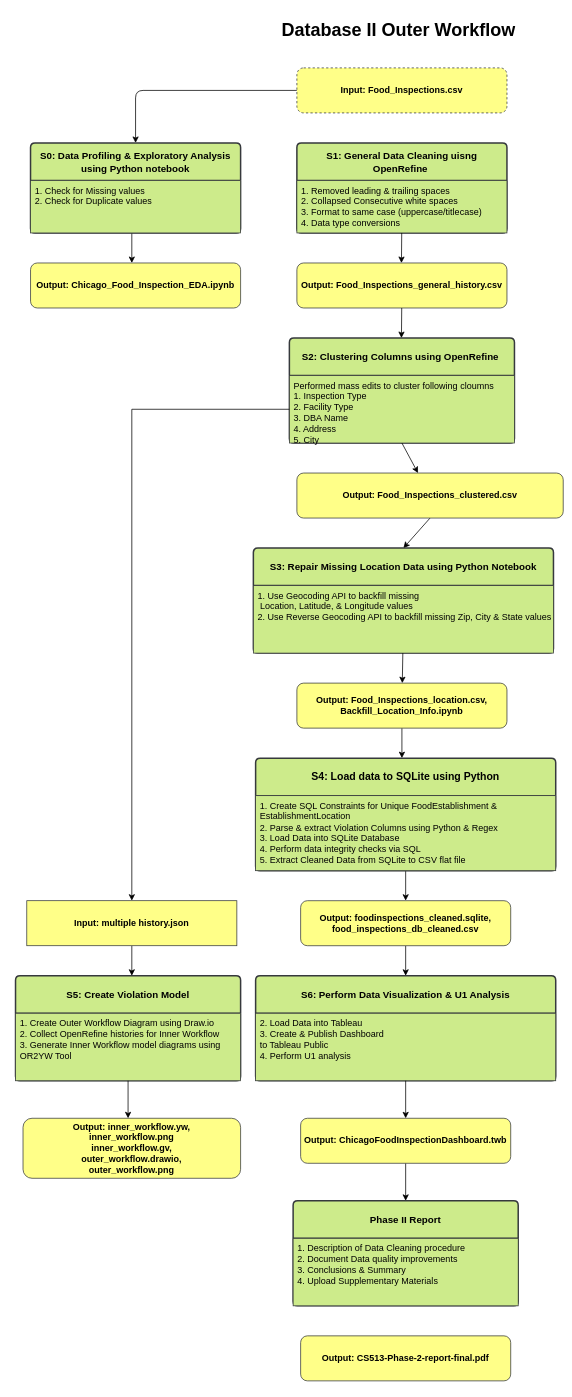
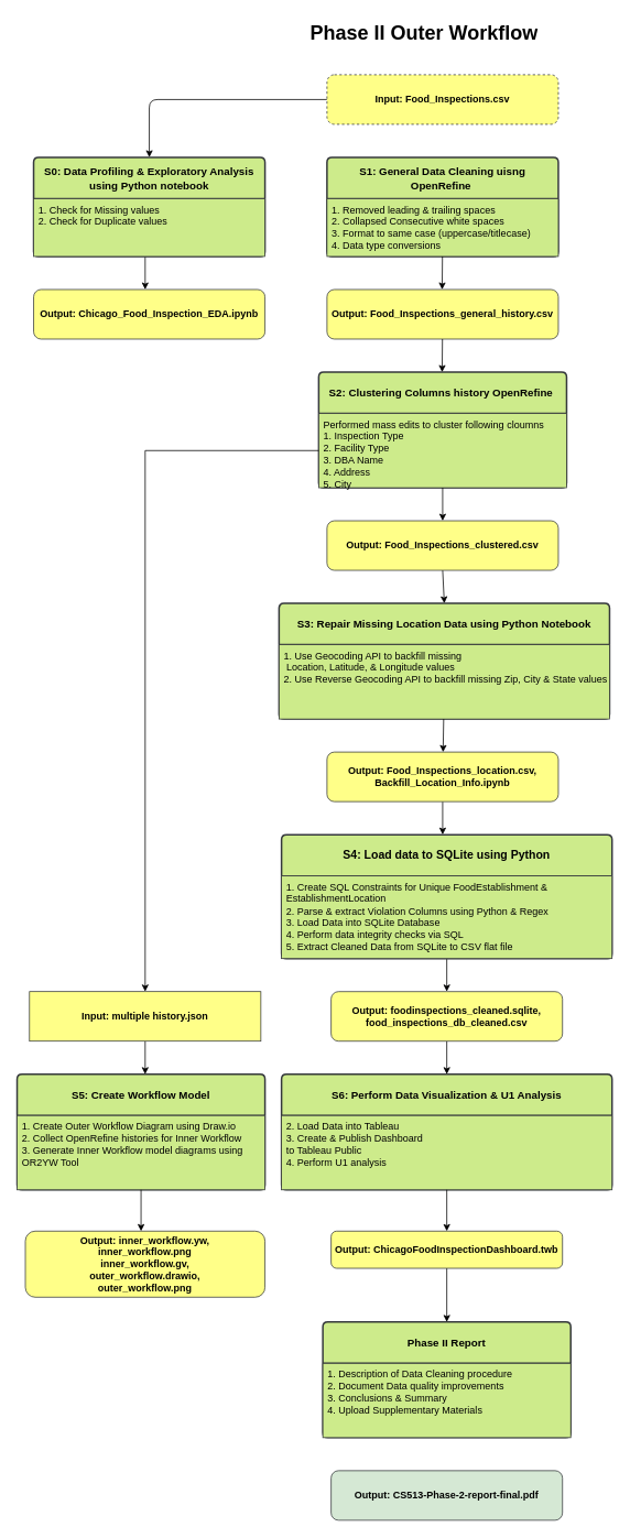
  <mxCell id="0" />
  <mxCell id="1" parent="0" />
  <mxCell id="2" style="edgeStyle=orthogonalEdgeStyle;rounded=1;html=1;entryX=0.5;entryY=0;entryDx=0;entryDy=0;" parent="1" source="3" target="11" edge="1"><mxGeometry relative="1" as="geometry"><mxPoint x="25" y="200" as="targetPoint" /></mxGeometry></mxCell>
  <mxCell id="3" value="&lt;b&gt;Input: Food_Inspections.csv&lt;/b&gt;" style="rounded=1;whiteSpace=wrap;html=1;fillColor=#ffff88;strokeColor=#36393d;dashed=1;" parent="1" vertex="1"><mxGeometry x="395" y="90" width="280" height="60" as="geometry" /></mxCell>
  <mxCell id="4" value="" style="edgeStyle=none;rounded=1;html=1;" parent="1" edge="1"><mxGeometry relative="1" as="geometry"><mxPoint x="175" y="310" as="sourcePoint" /><mxPoint x="175" y="350" as="targetPoint" /></mxGeometry></mxCell>
  <mxCell id="5" value="&lt;b&gt;Output: Food_Inspections_general_history.csv&lt;/b&gt;" style="rounded=1;whiteSpace=wrap;html=1;fillColor=#ffff88;strokeColor=#36393d;" parent="1" vertex="1"><mxGeometry x="395" y="350" width="280" height="60" as="geometry" /></mxCell>
  <mxCell id="6" style="edgeStyle=none;rounded=0;orthogonalLoop=1;jettySize=auto;html=1;exitX=0.5;exitY=1;exitDx=0;exitDy=0;" edge="1" parent="1" source="7"><mxGeometry relative="1" as="geometry"><mxPoint x="537" y="730" as="targetPoint" /></mxGeometry></mxCell>
- <mxCell id="7" value="&lt;b&gt;Output: Food_Inspections_clustered.csv&lt;/b&gt;" style="rounded=1;whiteSpace=wrap;html=1;fillColor=#ffff88;strokeColor=#36393d;" parent="1" vertex="1"><mxGeometry x="395" y="630" width="355" height="60" as="geometry" /></mxCell>
+ <mxCell id="7" value="&lt;b&gt;Output: Food_Inspections_clustered.csv&lt;/b&gt;" style="rounded=1;whiteSpace=wrap;html=1;fillColor=#ffff88;strokeColor=#36393d;" parent="1" vertex="1"><mxGeometry x="395" y="630" width="280" height="60" as="geometry" /></mxCell>
  <mxCell id="8" style="edgeStyle=none;rounded=0;orthogonalLoop=1;jettySize=auto;html=1;" edge="1" parent="1" source="9"><mxGeometry relative="1" as="geometry"><mxPoint x="535" y="1010" as="targetPoint" /></mxGeometry></mxCell>
  <mxCell id="9" value="&lt;b&gt;Output: Food_Inspections_location.csv,&lt;br&gt;Backfill_Location_Info.ipynb&lt;/b&gt;" style="rounded=1;whiteSpace=wrap;html=1;fillColor=#ffff88;strokeColor=#36393d;" parent="1" vertex="1"><mxGeometry x="395" y="910" width="280" height="60" as="geometry" /></mxCell>
  <mxCell id="10" value="&lt;b&gt;Output:&amp;nbsp;Chicago_Food_Inspection_EDA.ipynb&lt;/b&gt;" style="rounded=1;whiteSpace=wrap;html=1;fillColor=#ffff88;strokeColor=#36393d;" parent="1" vertex="1"><mxGeometry x="40" y="350" width="280" height="60" as="geometry" /></mxCell>
  <mxCell id="11" value="&lt;b&gt;&lt;font style=&quot;font-size: 13px;&quot;&gt;S0: Data Profiling &amp;amp; Exploratory Analysis using Python notebook&lt;/font&gt;&lt;/b&gt;" style="swimlane;childLayout=stackLayout;horizontal=1;startSize=50;horizontalStack=0;rounded=1;fontSize=14;fontStyle=0;strokeWidth=2;resizeParent=0;resizeLast=1;shadow=0;dashed=0;align=center;arcSize=4;whiteSpace=wrap;html=1;fillColor=#cdeb8b;strokeColor=#36393d;" vertex="1" parent="1"><mxGeometry x="40" y="190" width="280" height="120" as="geometry"><mxRectangle x="-325" y="-190" width="80" height="50" as="alternateBounds" /></mxGeometry></mxCell>
  <mxCell id="12" value="1. Check for Missing values&lt;br&gt;2.&amp;nbsp;Check for Duplicate values" style="align=left;strokeColor=#36393d;fillColor=#cdeb8b;spacingLeft=4;fontSize=12;verticalAlign=top;resizable=0;rotatable=0;part=1;html=1;" vertex="1" parent="11"><mxGeometry y="50" width="280" height="70" as="geometry" /></mxCell>
  <mxCell id="13" value="&lt;b&gt;&lt;font style=&quot;font-size: 13px;&quot;&gt;S1: General Data Cleaning uisng OpenRefine&amp;nbsp;&lt;/font&gt;&lt;/b&gt;" style="swimlane;childLayout=stackLayout;horizontal=1;startSize=50;horizontalStack=0;rounded=1;fontSize=14;fontStyle=0;strokeWidth=2;resizeParent=0;resizeLast=1;shadow=0;dashed=0;align=center;arcSize=4;whiteSpace=wrap;html=1;fillColor=#cdeb8b;strokeColor=#36393d;" vertex="1" parent="1"><mxGeometry x="395" y="190" width="280" height="120" as="geometry"><mxRectangle x="-325" y="-190" width="80" height="50" as="alternateBounds" /></mxGeometry></mxCell>
  <mxCell id="14" value="1.&amp;nbsp;Removed leading &amp;amp; trailing spaces&lt;br&gt;2.&amp;nbsp;Collapsed Consecutive white spaces&lt;br&gt;3.&amp;nbsp;Format to same case (uppercase/titlecase)&amp;nbsp;&lt;br&gt;4. Data type conversions" style="align=left;strokeColor=#36393d;fillColor=#cdeb8b;spacingLeft=4;fontSize=12;verticalAlign=top;resizable=0;rotatable=0;part=1;html=1;" vertex="1" parent="13"><mxGeometry y="50" width="280" height="70" as="geometry" /></mxCell>
- <mxCell id="15" value="&lt;h1&gt;Database II Outer Workflow&lt;/h1&gt;" style="text;html=1;strokeColor=none;fillColor=none;spacing=5;spacingTop=-20;whiteSpace=wrap;overflow=hidden;rounded=0;" vertex="1" parent="1"><mxGeometry x="370" y="20" width="360" height="40" as="geometry" /></mxCell>
- <mxCell id="16" value="&lt;b&gt;&lt;font style=&quot;font-size: 13px;&quot;&gt;S2: Clustering Columns using OpenRefine&amp;nbsp;&lt;/font&gt;&lt;/b&gt;" style="swimlane;childLayout=stackLayout;horizontal=1;startSize=50;horizontalStack=0;rounded=1;fontSize=14;fontStyle=0;strokeWidth=2;resizeParent=0;resizeLast=1;shadow=0;dashed=0;align=center;arcSize=4;whiteSpace=wrap;html=1;fillColor=#cdeb8b;strokeColor=#36393d;" vertex="1" parent="1"><mxGeometry x="385" y="450" width="300" height="140" as="geometry"><mxRectangle x="-325" y="-190" width="80" height="50" as="alternateBounds" /></mxGeometry></mxCell>
+ <mxCell id="15" value="&lt;h1&gt;Phase II Outer Workflow&lt;/h1&gt;" style="text;html=1;strokeColor=none;fillColor=none;spacing=5;spacingTop=-20;whiteSpace=wrap;overflow=hidden;rounded=0;" vertex="1" parent="1"><mxGeometry x="370" y="20" width="360" height="40" as="geometry" /></mxCell>
+ <mxCell id="16" value="&lt;b&gt;&lt;font style=&quot;font-size: 13px;&quot;&gt;S2: Clustering Columns history OpenRefine&amp;nbsp;&lt;/font&gt;&lt;/b&gt;" style="swimlane;childLayout=stackLayout;horizontal=1;startSize=50;horizontalStack=0;rounded=1;fontSize=14;fontStyle=0;strokeWidth=2;resizeParent=0;resizeLast=1;shadow=0;dashed=0;align=center;arcSize=4;whiteSpace=wrap;html=1;fillColor=#cdeb8b;strokeColor=#36393d;" vertex="1" parent="1"><mxGeometry x="385" y="450" width="300" height="140" as="geometry"><mxRectangle x="-325" y="-190" width="80" height="50" as="alternateBounds" /></mxGeometry></mxCell>
  <mxCell id="17" value="Performed mass edits to cluster following cloumns&lt;br&gt;1.&amp;nbsp;Inspection Type&lt;br&gt;2. Facility Type&lt;br&gt;3. DBA Name&lt;br&gt;4. Address&lt;br&gt;5. City" style="align=left;strokeColor=#36393d;fillColor=#cdeb8b;spacingLeft=4;fontSize=12;verticalAlign=top;resizable=0;rotatable=0;part=1;html=1;" vertex="1" parent="16"><mxGeometry y="50" width="300" height="90" as="geometry" /></mxCell>
  <mxCell id="18" style="edgeStyle=none;html=1;" edge="1" parent="1"><mxGeometry relative="1" as="geometry"><mxPoint x="534.74" y="410" as="sourcePoint" /><mxPoint x="534.37" y="450" as="targetPoint" /></mxGeometry></mxCell>
  <mxCell id="19" style="edgeStyle=none;html=1;" edge="1" parent="1"><mxGeometry relative="1" as="geometry"><mxPoint x="534.75" y="310" as="sourcePoint" /><mxPoint x="534.37" y="350" as="targetPoint" /></mxGeometry></mxCell>
  <mxCell id="20" value="&lt;b&gt;&lt;font style=&quot;font-size: 13px;&quot;&gt;S3: Repair Missing Location Data using Python Notebook&lt;/font&gt;&lt;/b&gt;" style="swimlane;childLayout=stackLayout;horizontal=1;startSize=50;horizontalStack=0;rounded=1;fontSize=14;fontStyle=0;strokeWidth=2;resizeParent=0;resizeLast=1;shadow=0;dashed=0;align=center;arcSize=4;whiteSpace=wrap;html=1;fillColor=#cdeb8b;strokeColor=#36393d;" vertex="1" parent="1"><mxGeometry x="337" y="730" width="400" height="140" as="geometry"><mxRectangle x="-325" y="-190" width="80" height="50" as="alternateBounds" /></mxGeometry></mxCell>
  <mxCell id="21" value="1. Use Geocoding API to backfill missing&lt;br&gt;&amp;nbsp;Location, Latitude, &amp;amp; Longitude values&amp;nbsp;&lt;br&gt;2. Use Reverse Geocoding API to backfill missing Zip, City &amp;amp; State values&lt;br&gt;" style="align=left;strokeColor=#36393d;fillColor=#cdeb8b;spacingLeft=4;fontSize=12;verticalAlign=top;resizable=0;rotatable=0;part=1;html=1;" vertex="1" parent="20"><mxGeometry y="50" width="400" height="90" as="geometry" /></mxCell>
  <mxCell id="22" style="edgeStyle=none;rounded=0;orthogonalLoop=1;jettySize=auto;html=1;" edge="1" parent="1" source="21" target="9"><mxGeometry relative="1" as="geometry" /></mxCell>
- <mxCell id="23" value="&lt;b&gt;&lt;font style=&quot;font-size: 13px;&quot;&gt;S5: Create Violation Model&lt;/font&gt;&lt;/b&gt;" style="swimlane;childLayout=stackLayout;horizontal=1;startSize=50;horizontalStack=0;rounded=1;fontSize=14;fontStyle=0;strokeWidth=2;resizeParent=0;resizeLast=1;shadow=0;dashed=0;align=center;arcSize=4;whiteSpace=wrap;html=1;fillColor=#cdeb8b;strokeColor=#36393d;" vertex="1" parent="1"><mxGeometry x="20" y="1300" width="300" height="140" as="geometry"><mxRectangle x="-325" y="-190" width="80" height="50" as="alternateBounds" /></mxGeometry></mxCell>
+ <mxCell id="23" value="&lt;b&gt;&lt;font style=&quot;font-size: 13px;&quot;&gt;S5: Create Workflow Model&lt;/font&gt;&lt;/b&gt;" style="swimlane;childLayout=stackLayout;horizontal=1;startSize=50;horizontalStack=0;rounded=1;fontSize=14;fontStyle=0;strokeWidth=2;resizeParent=0;resizeLast=1;shadow=0;dashed=0;align=center;arcSize=4;whiteSpace=wrap;html=1;fillColor=#cdeb8b;strokeColor=#36393d;" vertex="1" parent="1"><mxGeometry x="20" y="1300" width="300" height="140" as="geometry"><mxRectangle x="-325" y="-190" width="80" height="50" as="alternateBounds" /></mxGeometry></mxCell>
  <mxCell id="24" value="1. Create Outer Workflow Diagram using Draw.io&lt;br&gt;2. Collect OpenRefine histories for Inner Workflow&lt;br&gt;3. Generate Inner Workflow model diagrams using&amp;nbsp;&lt;br&gt;OR2YW Tool" style="align=left;strokeColor=#36393d;fillColor=#cdeb8b;spacingLeft=4;fontSize=12;verticalAlign=top;resizable=0;rotatable=0;part=1;html=1;" vertex="1" parent="23"><mxGeometry y="50" width="300" height="90" as="geometry" /></mxCell>
  <mxCell id="25" style="edgeStyle=none;rounded=0;orthogonalLoop=1;jettySize=auto;html=1;exitX=0.5;exitY=1;exitDx=0;exitDy=0;" edge="1" parent="1" source="26" target="33"><mxGeometry relative="1" as="geometry" /></mxCell>
  <mxCell id="26" value="&lt;b&gt;&lt;font style=&quot;font-size: 14px;&quot;&gt;S4: Load data to SQLite using Python&lt;/font&gt;&lt;/b&gt;" style="swimlane;childLayout=stackLayout;horizontal=1;startSize=50;horizontalStack=0;rounded=1;fontSize=14;fontStyle=0;strokeWidth=2;resizeParent=0;resizeLast=1;shadow=0;dashed=0;align=center;arcSize=4;whiteSpace=wrap;html=1;fillColor=#cdeb8b;strokeColor=#36393d;" vertex="1" parent="1"><mxGeometry x="340" y="1010" width="400" height="150" as="geometry"><mxRectangle x="-325" y="-190" width="80" height="50" as="alternateBounds" /></mxGeometry></mxCell>
  <mxCell id="27" value="1.&amp;nbsp;Create SQL Constraints for Unique FoodEstablishment &amp;amp;&amp;nbsp;&lt;br style=&quot;border-color: var(--border-color); text-align: center;&quot;&gt;&lt;span style=&quot;text-align: center;&quot;&gt;EstablishmentLocation&lt;/span&gt;&lt;br&gt;2. Parse &amp;amp; extract Violation Columns using Python &amp;amp; Regex&lt;br&gt;3.&amp;nbsp;Load Data into SQLite Database&lt;br&gt;4.&amp;nbsp;Perform data integrity checks via SQL&amp;nbsp;&lt;br&gt;5.&amp;nbsp;Extract Cleaned Data from SQLite to CSV flat file&lt;br&gt;" style="align=left;strokeColor=#36393d;fillColor=#cdeb8b;spacingLeft=4;fontSize=12;verticalAlign=top;resizable=0;rotatable=0;part=1;html=1;" vertex="1" parent="26"><mxGeometry y="50" width="400" height="100" as="geometry" /></mxCell>
  <mxCell id="28" value="&lt;b&gt;&lt;font style=&quot;font-size: 13px;&quot;&gt;S6: Perform Data Visualization &amp;amp; U1 Analysis&lt;/font&gt;&lt;/b&gt;" style="swimlane;childLayout=stackLayout;horizontal=1;startSize=50;horizontalStack=0;rounded=1;fontSize=14;fontStyle=0;strokeWidth=2;resizeParent=0;resizeLast=1;shadow=0;dashed=0;align=center;arcSize=4;whiteSpace=wrap;html=1;fillColor=#cdeb8b;strokeColor=#36393d;" vertex="1" parent="1"><mxGeometry x="340" y="1300" width="400" height="140" as="geometry"><mxRectangle x="-325" y="-190" width="80" height="50" as="alternateBounds" /></mxGeometry></mxCell>
  <mxCell id="29" value="2.&amp;nbsp;Load Data into Tableau&lt;br&gt;3.&amp;nbsp;Create &amp;amp; Publish Dashboard&lt;br style=&quot;border-color: var(--border-color); text-align: center;&quot;&gt;&lt;span style=&quot;text-align: center;&quot;&gt;to Tableau Public&lt;/span&gt;&lt;br&gt;4.&amp;nbsp;Perform U1 analysis&amp;nbsp;" style="align=left;strokeColor=#36393d;fillColor=#cdeb8b;spacingLeft=4;fontSize=12;verticalAlign=top;resizable=0;rotatable=0;part=1;html=1;" vertex="1" parent="28"><mxGeometry y="50" width="400" height="90" as="geometry" /></mxCell>
  <mxCell id="30" value="&lt;b&gt;&lt;font style=&quot;font-size: 13px;&quot;&gt;Phase II Report&lt;/font&gt;&lt;/b&gt;" style="swimlane;childLayout=stackLayout;horizontal=1;startSize=50;horizontalStack=0;rounded=1;fontSize=14;fontStyle=0;strokeWidth=2;resizeParent=0;resizeLast=1;shadow=0;dashed=0;align=center;arcSize=4;whiteSpace=wrap;html=1;fillColor=#cdeb8b;strokeColor=#36393d;" vertex="1" parent="1"><mxGeometry x="390" y="1600" width="300" height="140" as="geometry"><mxRectangle x="-325" y="-190" width="80" height="50" as="alternateBounds" /></mxGeometry></mxCell>
  <mxCell id="31" value="1. Description of Data Cleaning procedure&lt;br&gt;2. Document Data quality improvements&amp;nbsp;&lt;br&gt;3. Conclusions &amp;amp; Summary&lt;br&gt;4. Upload Supplementary Materials" style="align=left;strokeColor=#36393d;fillColor=#cdeb8b;spacingLeft=4;fontSize=12;verticalAlign=top;resizable=0;rotatable=0;part=1;html=1;" vertex="1" parent="30"><mxGeometry y="50" width="300" height="90" as="geometry" /></mxCell>
  <mxCell id="32" value="" style="edgeStyle=none;rounded=0;orthogonalLoop=1;jettySize=auto;html=1;" edge="1" parent="1" source="33"><mxGeometry relative="1" as="geometry"><mxPoint x="540" y="1300" as="targetPoint" /></mxGeometry></mxCell>
  <mxCell id="33" value="&lt;b&gt;Output: foodinspections_cleaned.sqlite,&lt;/b&gt;&lt;br&gt;&lt;b&gt;food_inspections_db_cleaned.csv&lt;/b&gt;" style="rounded=1;whiteSpace=wrap;html=1;fillColor=#ffff88;strokeColor=#36393d;" vertex="1" parent="1"><mxGeometry x="400" y="1200" width="280" height="60" as="geometry" /></mxCell>
  <mxCell id="34" style="edgeStyle=none;rounded=0;orthogonalLoop=1;jettySize=auto;html=1;exitX=0.5;exitY=0;exitDx=0;exitDy=0;" edge="1" parent="1" source="30" target="30"><mxGeometry relative="1" as="geometry" /></mxCell>
  <mxCell id="35" style="edgeStyle=none;rounded=0;orthogonalLoop=1;jettySize=auto;html=1;exitX=0.5;exitY=1;exitDx=0;exitDy=0;" edge="1" parent="1" source="17" target="7"><mxGeometry relative="1" as="geometry" /></mxCell>
  <mxCell id="36" style="edgeStyle=none;rounded=0;orthogonalLoop=1;jettySize=auto;html=1;exitX=0.5;exitY=1;exitDx=0;exitDy=0;entryX=0.5;entryY=0;entryDx=0;entryDy=0;" edge="1" parent="1" source="29" target="43"><mxGeometry relative="1" as="geometry"><mxPoint x="537" y="1490" as="targetPoint" /></mxGeometry></mxCell>
- <mxCell id="37" value="&lt;b&gt;Output:&amp;nbsp;CS513-Phase-2-report-final.pdf&lt;/b&gt;" style="rounded=1;whiteSpace=wrap;html=1;fillColor=#ffff88;strokeColor=#36393d;" vertex="1" parent="1"><mxGeometry x="400" y="1780" width="280" height="60" as="geometry" /></mxCell>
+ <mxCell id="37" value="&lt;b&gt;Output:&amp;nbsp;CS513-Phase-2-report-final.pdf&lt;/b&gt;" style="rounded=1;whiteSpace=wrap;html=1;fillColor=#d5e8d4;strokeColor=#36393d;" vertex="1" parent="1"><mxGeometry x="400" y="1780" width="280" height="60" as="geometry" /></mxCell>
  <mxCell id="38" value="&lt;b&gt;Output: inner_workflow.yw, &lt;br&gt;inner_workflow.png&lt;br&gt;inner_workflow.gv,&lt;br&gt;outer_workflow.drawio,&lt;br&gt;outer_workflow.png&lt;br&gt;&lt;/b&gt;" style="rounded=1;whiteSpace=wrap;html=1;fillColor=#ffff88;strokeColor=#36393d;" vertex="1" parent="1"><mxGeometry x="30" y="1490" width="290" height="80" as="geometry" /></mxCell>
  <mxCell id="39" value="" style="edgeStyle=none;rounded=0;orthogonalLoop=1;jettySize=auto;html=1;" edge="1" parent="1" source="40"><mxGeometry relative="1" as="geometry"><mxPoint x="175" y="1300" as="targetPoint" /></mxGeometry></mxCell>
  <mxCell id="40" value="&lt;b&gt;Input: multiple history.json&lt;/b&gt;" style="whiteSpace=wrap;html=1;fillColor=#ffff88;strokeColor=#36393d;rounded=0;" vertex="1" parent="1"><mxGeometry x="35" y="1200" width="280" height="60" as="geometry" /></mxCell>
  <mxCell id="41" style="edgeStyle=orthogonalEdgeStyle;rounded=0;orthogonalLoop=1;jettySize=auto;html=1;" edge="1" parent="1" source="17" target="40"><mxGeometry relative="1" as="geometry" /></mxCell>
  <mxCell id="42" style="edgeStyle=none;rounded=0;orthogonalLoop=1;jettySize=auto;html=1;" edge="1" parent="1" source="43"><mxGeometry relative="1" as="geometry"><mxPoint x="540" y="1600" as="targetPoint" /></mxGeometry></mxCell>
- <mxCell id="43" value="&lt;b&gt;Output:&amp;nbsp;ChicagoFoodInspectionDashboard.twb&lt;/b&gt;" style="rounded=1;whiteSpace=wrap;html=1;fillColor=#ffff88;strokeColor=#36393d;" vertex="1" parent="1"><mxGeometry x="400" y="1490" width="280" height="60" as="geometry" /></mxCell>
+ <mxCell id="43" value="&lt;b&gt;Output:&amp;nbsp;ChicagoFoodInspectionDashboard.twb&lt;/b&gt;" style="rounded=1;whiteSpace=wrap;html=1;fillColor=#ffff88;strokeColor=#36393d;" vertex="1" parent="1"><mxGeometry x="400" y="1490" width="280" height="45" as="geometry" /></mxCell>
  <mxCell id="44" style="edgeStyle=none;rounded=0;orthogonalLoop=1;jettySize=auto;html=1;" edge="1" parent="1" source="24"><mxGeometry relative="1" as="geometry"><mxPoint x="170" y="1490" as="targetPoint" /></mxGeometry></mxCell>
